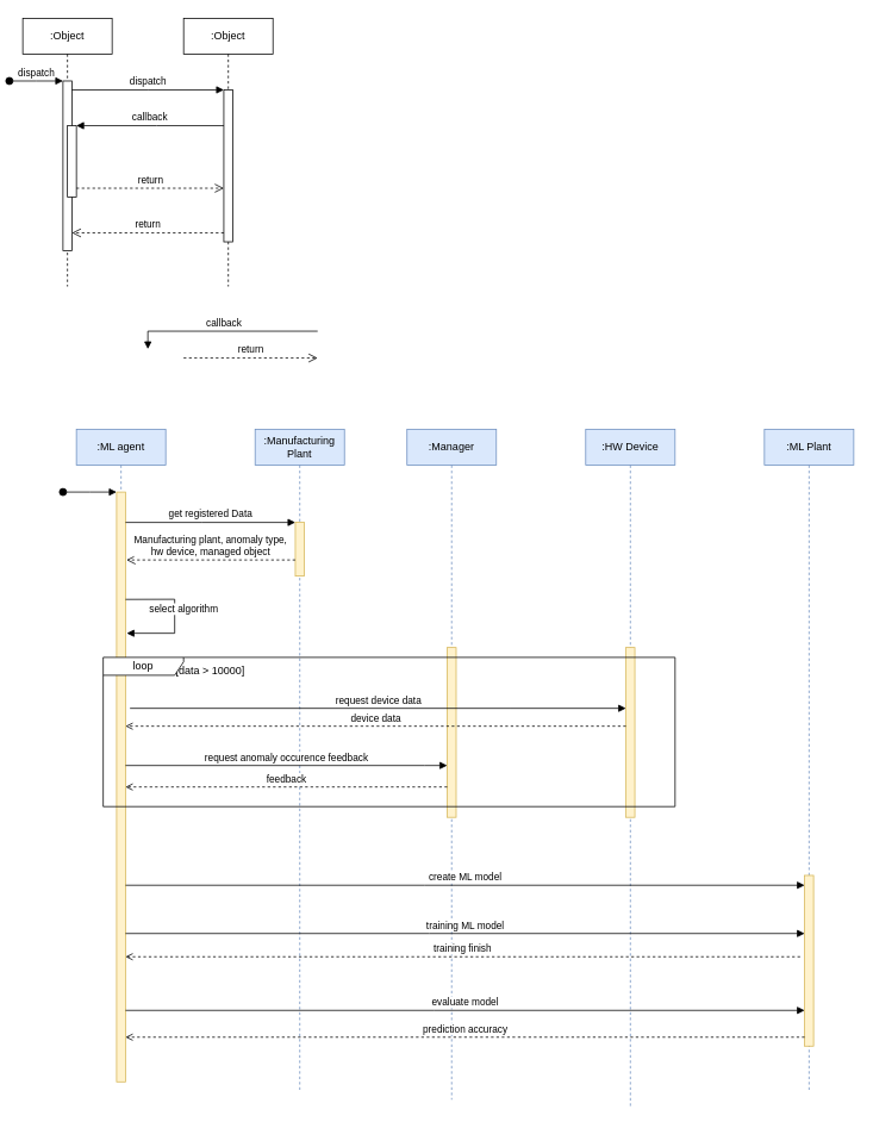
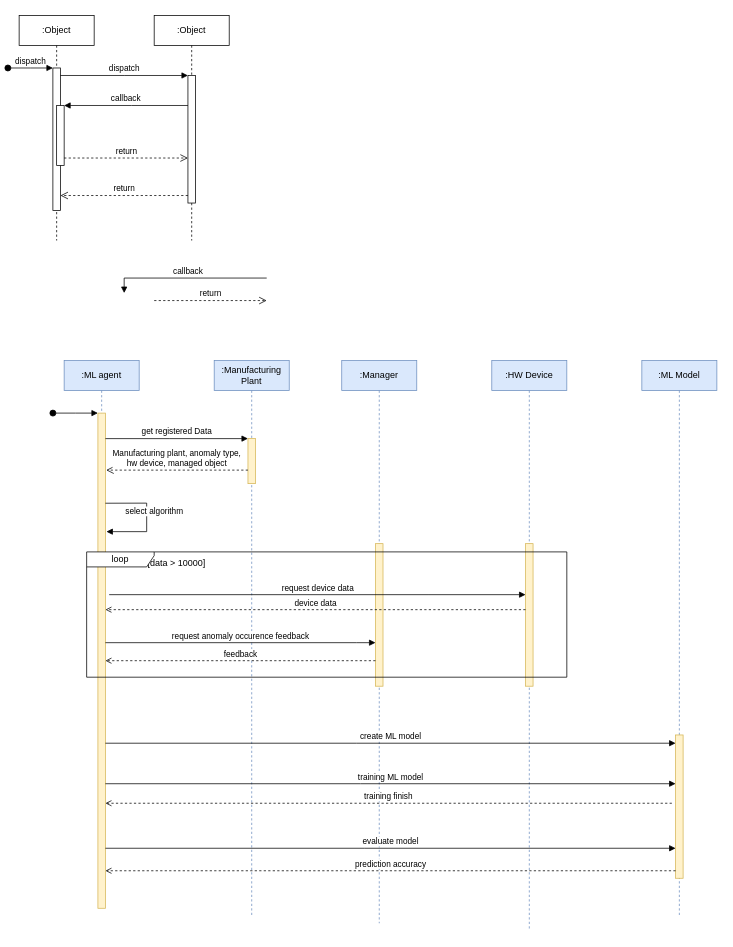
  <mxCell id="0" />
  <mxCell id="1" parent="0" />
  <mxCell id="2" value=":Object" style="shape=umlLifeline;perimeter=lifelinePerimeter;whiteSpace=wrap;html=1;container=0;dropTarget=0;collapsible=0;recursiveResize=0;outlineConnect=0;portConstraint=eastwest;newEdgeStyle={&quot;edgeStyle&quot;:&quot;elbowEdgeStyle&quot;,&quot;elbow&quot;:&quot;vertical&quot;,&quot;curved&quot;:0,&quot;rounded&quot;:0};" parent="1" vertex="1"><mxGeometry x="20" y="20" width="100" height="300" as="geometry" /></mxCell>
  <mxCell id="3" value="" style="html=1;points=[];perimeter=orthogonalPerimeter;outlineConnect=0;targetShapes=umlLifeline;portConstraint=eastwest;newEdgeStyle={&quot;edgeStyle&quot;:&quot;elbowEdgeStyle&quot;,&quot;elbow&quot;:&quot;vertical&quot;,&quot;curved&quot;:0,&quot;rounded&quot;:0};" parent="2" vertex="1"><mxGeometry x="45" y="70" width="10" height="190" as="geometry" /></mxCell>
  <mxCell id="4" value="dispatch" style="html=1;verticalAlign=bottom;startArrow=oval;endArrow=block;startSize=8;edgeStyle=elbowEdgeStyle;elbow=vertical;curved=0;rounded=0;" parent="2" target="3" edge="1"><mxGeometry relative="1" as="geometry"><mxPoint x="-15" y="70" as="sourcePoint" /></mxGeometry></mxCell>
  <mxCell id="5" value="" style="html=1;points=[];perimeter=orthogonalPerimeter;outlineConnect=0;targetShapes=umlLifeline;portConstraint=eastwest;newEdgeStyle={&quot;edgeStyle&quot;:&quot;elbowEdgeStyle&quot;,&quot;elbow&quot;:&quot;vertical&quot;,&quot;curved&quot;:0,&quot;rounded&quot;:0};" parent="2" vertex="1"><mxGeometry x="50" y="120" width="10" height="80" as="geometry" /></mxCell>
  <mxCell id="6" value=":Object" style="shape=umlLifeline;perimeter=lifelinePerimeter;whiteSpace=wrap;html=1;container=0;dropTarget=0;collapsible=0;recursiveResize=0;outlineConnect=0;portConstraint=eastwest;newEdgeStyle={&quot;edgeStyle&quot;:&quot;elbowEdgeStyle&quot;,&quot;elbow&quot;:&quot;vertical&quot;,&quot;curved&quot;:0,&quot;rounded&quot;:0};" parent="1" vertex="1"><mxGeometry x="200" y="20" width="100" height="300" as="geometry" /></mxCell>
  <mxCell id="7" value="" style="html=1;points=[];perimeter=orthogonalPerimeter;outlineConnect=0;targetShapes=umlLifeline;portConstraint=eastwest;newEdgeStyle={&quot;edgeStyle&quot;:&quot;elbowEdgeStyle&quot;,&quot;elbow&quot;:&quot;vertical&quot;,&quot;curved&quot;:0,&quot;rounded&quot;:0};" parent="6" vertex="1"><mxGeometry x="45" y="80" width="10" height="170" as="geometry" /></mxCell>
  <mxCell id="8" value="dispatch" style="html=1;verticalAlign=bottom;endArrow=block;edgeStyle=elbowEdgeStyle;elbow=vertical;curved=0;rounded=0;" parent="1" source="3" target="7" edge="1"><mxGeometry relative="1" as="geometry"><mxPoint x="175" y="110" as="sourcePoint" /><Array as="points"><mxPoint x="160" y="100" /></Array></mxGeometry></mxCell>
  <mxCell id="9" value="return" style="html=1;verticalAlign=bottom;endArrow=open;dashed=1;endSize=8;edgeStyle=elbowEdgeStyle;elbow=vertical;curved=0;rounded=0;" parent="1" source="7" target="3" edge="1"><mxGeometry relative="1" as="geometry"><mxPoint x="175" y="185" as="targetPoint" /><Array as="points"><mxPoint x="170" y="260" /></Array></mxGeometry></mxCell>
  <mxCell id="10" value="callback" style="html=1;verticalAlign=bottom;endArrow=block;edgeStyle=elbowEdgeStyle;elbow=vertical;curved=0;rounded=0;" parent="1" source="7" target="5" edge="1"><mxGeometry relative="1" as="geometry"><mxPoint x="155" y="140" as="sourcePoint" /><Array as="points"><mxPoint x="170" y="140" /></Array></mxGeometry></mxCell>
  <mxCell id="11" value="return" style="html=1;verticalAlign=bottom;endArrow=open;dashed=1;endSize=8;edgeStyle=elbowEdgeStyle;elbow=vertical;curved=0;rounded=0;" parent="1" source="5" target="7" edge="1"><mxGeometry relative="1" as="geometry"><mxPoint x="155" y="215" as="targetPoint" /><Array as="points"><mxPoint x="160" y="210" /></Array></mxGeometry></mxCell>
  <mxCell id="12" value=":ML agent" style="shape=umlLifeline;perimeter=lifelinePerimeter;whiteSpace=wrap;html=1;container=0;dropTarget=0;collapsible=0;recursiveResize=0;outlineConnect=0;portConstraint=eastwest;newEdgeStyle={&quot;edgeStyle&quot;:&quot;elbowEdgeStyle&quot;,&quot;elbow&quot;:&quot;vertical&quot;,&quot;curved&quot;:0,&quot;rounded&quot;:0};fillColor=#dae8fc;strokeColor=#6c8ebf;" vertex="1" parent="1"><mxGeometry x="80" y="480" width="100" height="730" as="geometry" /></mxCell>
  <mxCell id="13" value="" style="html=1;verticalAlign=bottom;startArrow=oval;endArrow=block;startSize=8;edgeStyle=elbowEdgeStyle;elbow=vertical;curved=0;rounded=0;" edge="1" parent="12" target="14"><mxGeometry relative="1" as="geometry"><mxPoint x="-15" y="70" as="sourcePoint" /></mxGeometry></mxCell>
  <mxCell id="14" value="" style="html=1;points=[];perimeter=orthogonalPerimeter;outlineConnect=0;targetShapes=umlLifeline;portConstraint=eastwest;newEdgeStyle={&quot;edgeStyle&quot;:&quot;elbowEdgeStyle&quot;,&quot;elbow&quot;:&quot;vertical&quot;,&quot;curved&quot;:0,&quot;rounded&quot;:0};fillColor=#fff2cc;strokeColor=#d6b656;" vertex="1" parent="12"><mxGeometry x="45" y="70" width="10" height="660" as="geometry" /></mxCell>
  <mxCell id="15" value=":Manufacturing Plant" style="shape=umlLifeline;perimeter=lifelinePerimeter;whiteSpace=wrap;html=1;container=0;dropTarget=0;collapsible=0;recursiveResize=0;outlineConnect=0;portConstraint=eastwest;newEdgeStyle={&quot;edgeStyle&quot;:&quot;elbowEdgeStyle&quot;,&quot;elbow&quot;:&quot;vertical&quot;,&quot;curved&quot;:0,&quot;rounded&quot;:0};fillColor=#dae8fc;strokeColor=#6c8ebf;" vertex="1" parent="1"><mxGeometry x="280" y="480" width="100" height="740" as="geometry" /></mxCell>
  <mxCell id="16" value="" style="html=1;points=[];perimeter=orthogonalPerimeter;outlineConnect=0;targetShapes=umlLifeline;portConstraint=eastwest;newEdgeStyle={&quot;edgeStyle&quot;:&quot;elbowEdgeStyle&quot;,&quot;elbow&quot;:&quot;vertical&quot;,&quot;curved&quot;:0,&quot;rounded&quot;:0};fillColor=#fff2cc;strokeColor=#d6b656;" vertex="1" parent="15"><mxGeometry x="45" y="104" width="10" height="60" as="geometry" /></mxCell>
  <mxCell id="17" value="get registered Data" style="html=1;verticalAlign=bottom;endArrow=block;edgeStyle=elbowEdgeStyle;elbow=vertical;curved=0;rounded=0;" edge="1" parent="1" target="16"><mxGeometry relative="1" as="geometry"><mxPoint x="135" y="584" as="sourcePoint" /><Array as="points"><mxPoint x="220" y="584" /></Array></mxGeometry></mxCell>
  <mxCell id="18" value="callback" style="html=1;verticalAlign=bottom;endArrow=block;edgeStyle=elbowEdgeStyle;elbow=vertical;curved=0;rounded=0;" edge="1" parent="1"><mxGeometry relative="1" as="geometry"><mxPoint x="350" y="370" as="sourcePoint" /><Array as="points"><mxPoint x="330" y="370" /><mxPoint x="270" y="630" /><mxPoint x="230" y="600" /></Array><mxPoint x="160" y="390" as="targetPoint" /></mxGeometry></mxCell>
  <mxCell id="19" value="return" style="html=1;verticalAlign=bottom;endArrow=open;dashed=1;endSize=8;edgeStyle=elbowEdgeStyle;elbow=vertical;curved=0;rounded=0;" edge="1" parent="1"><mxGeometry relative="1" as="geometry"><mxPoint x="350" y="400" as="targetPoint" /><Array as="points"><mxPoint x="270" y="400" /></Array><mxPoint x="200" y="400" as="sourcePoint" /></mxGeometry></mxCell>
  <mxCell id="20" value=":Manager" style="shape=umlLifeline;perimeter=lifelinePerimeter;whiteSpace=wrap;html=1;container=0;dropTarget=0;collapsible=0;recursiveResize=0;outlineConnect=0;portConstraint=eastwest;newEdgeStyle={&quot;edgeStyle&quot;:&quot;elbowEdgeStyle&quot;,&quot;elbow&quot;:&quot;vertical&quot;,&quot;curved&quot;:0,&quot;rounded&quot;:0};fillColor=#dae8fc;strokeColor=#6c8ebf;" vertex="1" parent="1"><mxGeometry x="450" y="480" width="100" height="750" as="geometry" /></mxCell>
  <mxCell id="21" value="" style="html=1;points=[];perimeter=orthogonalPerimeter;outlineConnect=0;targetShapes=umlLifeline;portConstraint=eastwest;newEdgeStyle={&quot;edgeStyle&quot;:&quot;elbowEdgeStyle&quot;,&quot;elbow&quot;:&quot;vertical&quot;,&quot;curved&quot;:0,&quot;rounded&quot;:0};fillColor=#fff2cc;strokeColor=#d6b656;" vertex="1" parent="20"><mxGeometry x="45" y="244" width="10" height="190" as="geometry" /></mxCell>
  <mxCell id="22" value=":HW Device" style="shape=umlLifeline;perimeter=lifelinePerimeter;whiteSpace=wrap;html=1;container=0;dropTarget=0;collapsible=0;recursiveResize=0;outlineConnect=0;portConstraint=eastwest;newEdgeStyle={&quot;edgeStyle&quot;:&quot;elbowEdgeStyle&quot;,&quot;elbow&quot;:&quot;vertical&quot;,&quot;curved&quot;:0,&quot;rounded&quot;:0};fillColor=#dae8fc;strokeColor=#6c8ebf;" vertex="1" parent="1"><mxGeometry x="650" y="480" width="100" height="760" as="geometry" /></mxCell>
  <mxCell id="23" value="" style="html=1;points=[];perimeter=orthogonalPerimeter;outlineConnect=0;targetShapes=umlLifeline;portConstraint=eastwest;newEdgeStyle={&quot;edgeStyle&quot;:&quot;elbowEdgeStyle&quot;,&quot;elbow&quot;:&quot;vertical&quot;,&quot;curved&quot;:0,&quot;rounded&quot;:0};fillColor=#fff2cc;strokeColor=#d6b656;" vertex="1" parent="22"><mxGeometry x="45" y="244" width="10" height="190" as="geometry" /></mxCell>
  <mxCell id="24" value="Manufacturing plant, anomaly type, &lt;br&gt;hw device, managed object&lt;br&gt;" style="html=1;verticalAlign=bottom;endArrow=open;dashed=1;endSize=8;edgeStyle=elbowEdgeStyle;elbow=vertical;curved=0;rounded=0;" edge="1" parent="1" source="16"><mxGeometry relative="1" as="geometry"><mxPoint x="136" y="626" as="targetPoint" /><Array as="points"><mxPoint x="231" y="626" /></Array><mxPoint x="306" y="626" as="sourcePoint" /></mxGeometry></mxCell>
  <mxCell id="25" value="request anomaly occurence feedback" style="html=1;verticalAlign=bottom;endArrow=block;edgeStyle=elbowEdgeStyle;elbow=vertical;curved=0;rounded=0;" edge="1" parent="1"><mxGeometry relative="1" as="geometry"><mxPoint x="135" y="856" as="sourcePoint" /><Array as="points"><mxPoint x="470" y="856" /><mxPoint x="190" y="666" /><mxPoint x="300" y="666" /><mxPoint x="230" y="586" /></Array><mxPoint x="495" y="856" as="targetPoint" /></mxGeometry></mxCell>
  <mxCell id="26" value="[data &amp;gt; 10000]" style="text;html=1;strokeColor=none;fillColor=none;align=center;verticalAlign=middle;whiteSpace=wrap;rounded=0;" vertex="1" parent="1"><mxGeometry x="180" y="735" width="100" height="30" as="geometry" /></mxCell>
  <mxCell id="27" value="device data" style="html=1;verticalAlign=bottom;endArrow=open;edgeStyle=elbowEdgeStyle;elbow=vertical;curved=0;rounded=0;endFill=0;dashed=1;" edge="1" parent="1"><mxGeometry relative="1" as="geometry"><mxPoint x="695" y="812" as="sourcePoint" /><Array as="points"><mxPoint x="560" y="812" /><mxPoint x="670" y="812" /><mxPoint x="600" y="732" /></Array><mxPoint x="135" y="812" as="targetPoint" /></mxGeometry></mxCell>
  <mxCell id="28" value="loop" style="shape=umlFrame;whiteSpace=wrap;html=1;pointerEvents=0;width=90;height=20;" vertex="1" parent="1"><mxGeometry x="110" y="735" width="640" height="167" as="geometry" /></mxCell>
  <mxCell id="29" value="feedback" style="html=1;verticalAlign=bottom;endArrow=open;edgeStyle=elbowEdgeStyle;elbow=vertical;curved=0;rounded=0;endFill=0;dashed=1;" edge="1" parent="1"><mxGeometry relative="1" as="geometry"><mxPoint x="495" y="880" as="sourcePoint" /><Array as="points"><mxPoint x="190" y="880" /><mxPoint x="300" y="880" /><mxPoint x="230" y="800" /></Array><mxPoint x="135" y="880" as="targetPoint" /></mxGeometry></mxCell>
  <mxCell id="30" value="request device data" style="html=1;verticalAlign=bottom;endArrow=block;edgeStyle=elbowEdgeStyle;elbow=vertical;curved=0;rounded=0;" edge="1" parent="1"><mxGeometry relative="1" as="geometry"><mxPoint x="140" y="792" as="sourcePoint" /><Array as="points"><mxPoint x="565" y="792" /><mxPoint x="675" y="792" /><mxPoint x="605" y="712" /></Array><mxPoint x="695" y="792" as="targetPoint" /></mxGeometry></mxCell>
- <mxCell id="31" value=":ML Plant" style="shape=umlLifeline;perimeter=lifelinePerimeter;whiteSpace=wrap;html=1;container=0;dropTarget=0;collapsible=0;recursiveResize=0;outlineConnect=0;portConstraint=eastwest;newEdgeStyle={&quot;edgeStyle&quot;:&quot;elbowEdgeStyle&quot;,&quot;elbow&quot;:&quot;vertical&quot;,&quot;curved&quot;:0,&quot;rounded&quot;:0};fillColor=#dae8fc;strokeColor=#6c8ebf;" vertex="1" parent="1"><mxGeometry x="850" y="480" width="100" height="740" as="geometry" /></mxCell>
+ <mxCell id="31" value=":ML Model" style="shape=umlLifeline;perimeter=lifelinePerimeter;whiteSpace=wrap;html=1;container=0;dropTarget=0;collapsible=0;recursiveResize=0;outlineConnect=0;portConstraint=eastwest;newEdgeStyle={&quot;edgeStyle&quot;:&quot;elbowEdgeStyle&quot;,&quot;elbow&quot;:&quot;vertical&quot;,&quot;curved&quot;:0,&quot;rounded&quot;:0};fillColor=#dae8fc;strokeColor=#6c8ebf;" vertex="1" parent="1"><mxGeometry x="850" y="480" width="100" height="740" as="geometry" /></mxCell>
  <mxCell id="32" value="" style="html=1;points=[];perimeter=orthogonalPerimeter;outlineConnect=0;targetShapes=umlLifeline;portConstraint=eastwest;newEdgeStyle={&quot;edgeStyle&quot;:&quot;elbowEdgeStyle&quot;,&quot;elbow&quot;:&quot;vertical&quot;,&quot;curved&quot;:0,&quot;rounded&quot;:0};fillColor=#fff2cc;strokeColor=#d6b656;" vertex="1" parent="31"><mxGeometry x="45" y="499" width="10" height="191" as="geometry" /></mxCell>
  <mxCell id="33" value="training ML model" style="html=1;verticalAlign=bottom;endArrow=block;edgeStyle=elbowEdgeStyle;elbow=vertical;curved=0;rounded=0;" edge="1" parent="1"><mxGeometry relative="1" as="geometry"><mxPoint x="135" y="1044" as="sourcePoint" /><Array as="points"><mxPoint x="475" y="1044" /><mxPoint x="195" y="854" /><mxPoint x="305" y="854" /><mxPoint x="235" y="774" /></Array><mxPoint x="895" y="1044" as="targetPoint" /></mxGeometry></mxCell>
  <mxCell id="34" value="training finish" style="html=1;verticalAlign=bottom;endArrow=open;edgeStyle=elbowEdgeStyle;elbow=vertical;curved=0;rounded=0;endFill=0;dashed=1;" edge="1" parent="1"><mxGeometry relative="1" as="geometry"><mxPoint x="890" y="1070" as="sourcePoint" /><Array as="points"><mxPoint x="215" y="1070" /><mxPoint x="325" y="1070" /><mxPoint x="255" y="990" /></Array><mxPoint x="135" y="1070" as="targetPoint" /></mxGeometry></mxCell>
  <mxCell id="35" value="create ML model" style="html=1;verticalAlign=bottom;endArrow=block;edgeStyle=elbowEdgeStyle;elbow=vertical;curved=0;rounded=0;" edge="1" parent="1" source="14" target="32"><mxGeometry relative="1" as="geometry"><mxPoint x="140" y="990" as="sourcePoint" /><Array as="points"><mxPoint x="470" y="990" /><mxPoint x="190" y="800" /><mxPoint x="300" y="800" /><mxPoint x="230" y="720" /></Array><mxPoint x="890" y="990" as="targetPoint" /></mxGeometry></mxCell>
  <mxCell id="36" value="select algorithm" style="html=1;verticalAlign=bottom;endArrow=block;edgeStyle=elbowEdgeStyle;elbow=vertical;curved=0;rounded=0;" edge="1" parent="1"><mxGeometry x="-0.564" y="10" relative="1" as="geometry"><mxPoint x="190" y="670" as="sourcePoint" /><Array as="points"><mxPoint x="462" y="708" /><mxPoint x="487" y="822" /><mxPoint x="597" y="822" /><mxPoint x="527" y="742" /></Array><mxPoint x="136.324" y="708" as="targetPoint" /><mxPoint as="offset" /></mxGeometry></mxCell>
  <mxCell id="37" value="" style="endArrow=none;html=1;rounded=0;entryX=0.5;entryY=0.182;entryDx=0;entryDy=0;entryPerimeter=0;" edge="1" parent="1"><mxGeometry width="50" height="50" relative="1" as="geometry"><mxPoint x="190" y="670" as="sourcePoint" /><mxPoint x="135" y="670.12" as="targetPoint" /></mxGeometry></mxCell>
  <mxCell id="38" value="evaluate model" style="html=1;verticalAlign=bottom;endArrow=block;edgeStyle=elbowEdgeStyle;elbow=vertical;curved=0;rounded=0;" edge="1" parent="1" source="14" target="32"><mxGeometry relative="1" as="geometry"><mxPoint x="140" y="1130" as="sourcePoint" /><Array as="points"><mxPoint x="480" y="1130" /><mxPoint x="200" y="940" /><mxPoint x="310" y="940" /><mxPoint x="240" y="860" /></Array><mxPoint x="900" y="1130" as="targetPoint" /></mxGeometry></mxCell>
  <mxCell id="39" value="prediction accuracy" style="html=1;verticalAlign=bottom;endArrow=open;edgeStyle=elbowEdgeStyle;elbow=vertical;curved=0;rounded=0;endFill=0;dashed=1;" edge="1" parent="1" source="32" target="14"><mxGeometry relative="1" as="geometry"><mxPoint x="900" y="1080" as="sourcePoint" /><Array as="points"><mxPoint x="580" y="1160" /><mxPoint x="480" y="1150" /><mxPoint x="225" y="1080" /><mxPoint x="335" y="1080" /><mxPoint x="265" y="1000" /></Array><mxPoint x="145" y="1080" as="targetPoint" /></mxGeometry></mxCell>
